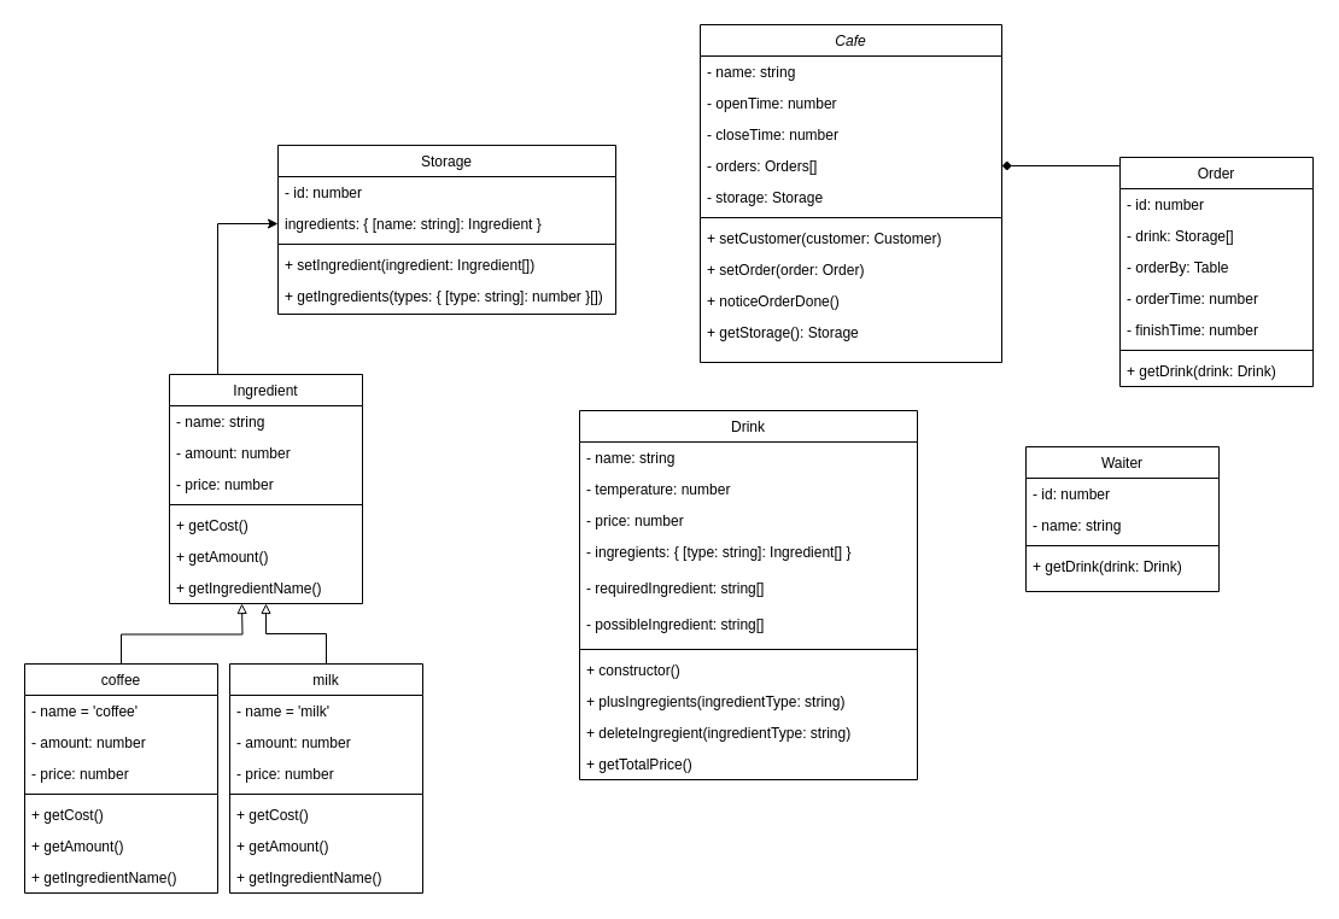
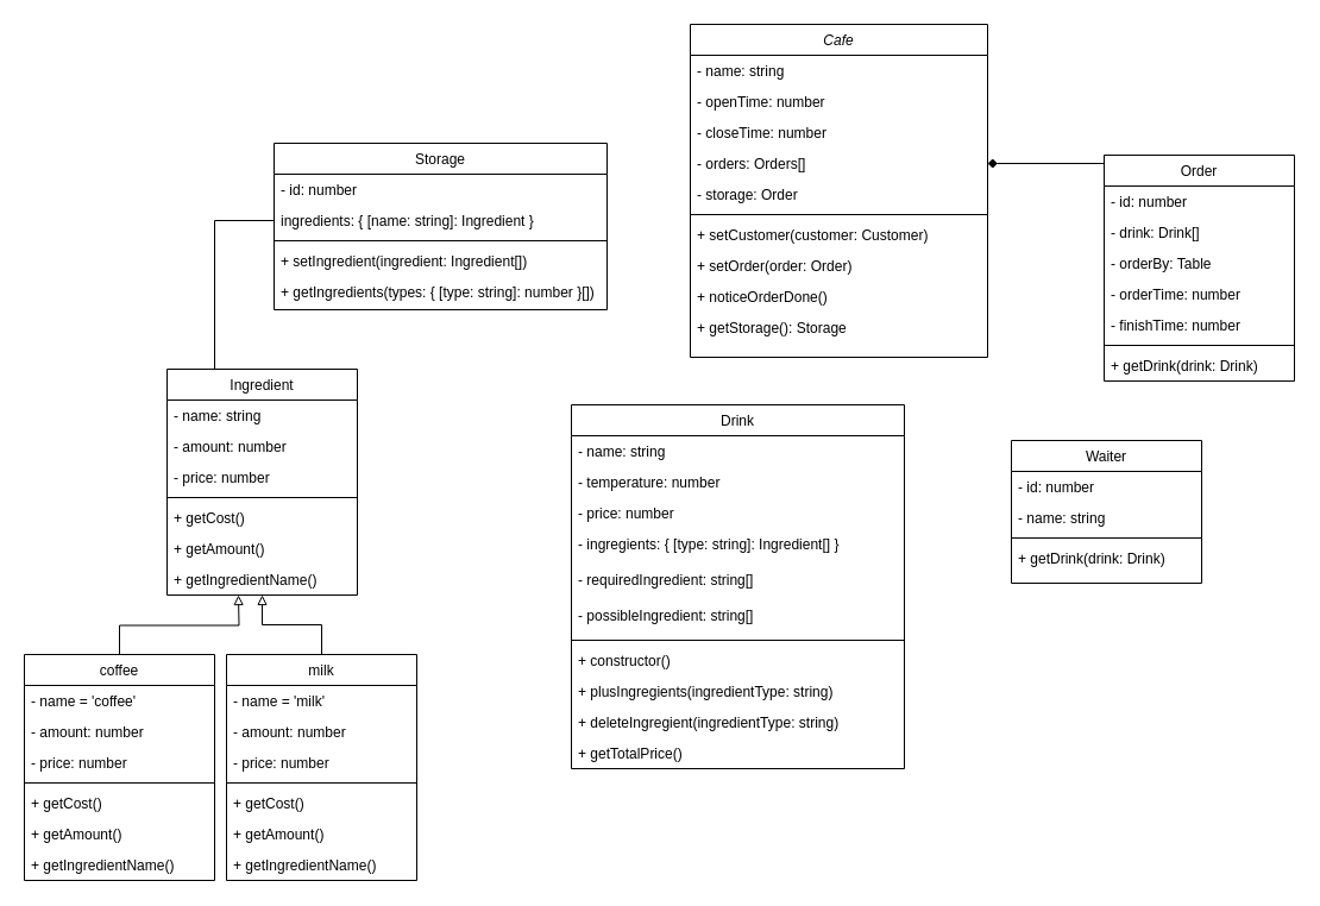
  <mxCell id="0" />
  <mxCell id="1" parent="0" />
  <mxCell id="2" value="Cafe" style="swimlane;fontStyle=2;align=center;verticalAlign=top;childLayout=stackLayout;horizontal=1;startSize=26;horizontalStack=0;resizeParent=1;resizeLast=0;collapsible=1;marginBottom=0;rounded=0;shadow=0;strokeWidth=1;" parent="1" vertex="1"><mxGeometry x="580" y="20" width="250" height="280" as="geometry"><mxRectangle x="230" y="140" width="160" height="26" as="alternateBounds" /></mxGeometry></mxCell>
  <mxCell id="3" value="- name: string" style="text;align=left;verticalAlign=top;spacingLeft=4;spacingRight=4;overflow=hidden;rotatable=0;points=[[0,0.5],[1,0.5]];portConstraint=eastwest;" parent="2" vertex="1"><mxGeometry y="26" width="250" height="26" as="geometry" /></mxCell>
  <mxCell id="4" value="- openTime: number" style="text;align=left;verticalAlign=top;spacingLeft=4;spacingRight=4;overflow=hidden;rotatable=0;points=[[0,0.5],[1,0.5]];portConstraint=eastwest;rounded=0;shadow=0;html=0;" parent="2" vertex="1"><mxGeometry y="52" width="250" height="26" as="geometry" /></mxCell>
  <mxCell id="5" value="- closeTime: number&#10;" style="text;align=left;verticalAlign=top;spacingLeft=4;spacingRight=4;overflow=hidden;rotatable=0;points=[[0,0.5],[1,0.5]];portConstraint=eastwest;rounded=0;shadow=0;html=0;" parent="2" vertex="1"><mxGeometry y="78" width="250" height="26" as="geometry" /></mxCell>
  <mxCell id="6" value="- orders: Orders[]" style="text;align=left;verticalAlign=top;spacingLeft=4;spacingRight=4;overflow=hidden;rotatable=0;points=[[0,0.5],[1,0.5]];portConstraint=eastwest;rounded=0;shadow=0;html=0;" vertex="1" parent="2"><mxGeometry y="104" width="250" height="26" as="geometry" /></mxCell>
- <mxCell id="7" value="- storage: Storage" style="text;align=left;verticalAlign=top;spacingLeft=4;spacingRight=4;overflow=hidden;rotatable=0;points=[[0,0.5],[1,0.5]];portConstraint=eastwest;rounded=0;shadow=0;html=0;" vertex="1" parent="2"><mxGeometry y="130" width="250" height="26" as="geometry" /></mxCell>
+ <mxCell id="7" value="- storage: Order" style="text;align=left;verticalAlign=top;spacingLeft=4;spacingRight=4;overflow=hidden;rotatable=0;points=[[0,0.5],[1,0.5]];portConstraint=eastwest;rounded=0;shadow=0;html=0;" vertex="1" parent="2"><mxGeometry y="130" width="250" height="26" as="geometry" /></mxCell>
  <mxCell id="8" value="" style="line;html=1;strokeWidth=1;align=left;verticalAlign=middle;spacingTop=-1;spacingLeft=3;spacingRight=3;rotatable=0;labelPosition=right;points=[];portConstraint=eastwest;" parent="2" vertex="1"><mxGeometry y="156" width="250" height="8" as="geometry" /></mxCell>
  <mxCell id="9" value="+ setCustomer(customer: Customer)" style="text;align=left;verticalAlign=top;spacingLeft=4;spacingRight=4;overflow=hidden;rotatable=0;points=[[0,0.5],[1,0.5]];portConstraint=eastwest;rounded=0;shadow=0;html=0;" vertex="1" parent="2"><mxGeometry y="164" width="250" height="26" as="geometry" /></mxCell>
  <mxCell id="10" value="+ setOrder(order: Order)" style="text;align=left;verticalAlign=top;spacingLeft=4;spacingRight=4;overflow=hidden;rotatable=0;points=[[0,0.5],[1,0.5]];portConstraint=eastwest;rounded=0;shadow=0;html=0;" vertex="1" parent="2"><mxGeometry y="190" width="250" height="26" as="geometry" /></mxCell>
  <mxCell id="11" value="+ noticeOrderDone()" style="text;align=left;verticalAlign=top;spacingLeft=4;spacingRight=4;overflow=hidden;rotatable=0;points=[[0,0.5],[1,0.5]];portConstraint=eastwest;rounded=0;shadow=0;html=0;" vertex="1" parent="2"><mxGeometry y="216" width="250" height="26" as="geometry" /></mxCell>
  <mxCell id="12" value="+ getStorage(): Storage" style="text;align=left;verticalAlign=top;spacingLeft=4;spacingRight=4;overflow=hidden;rotatable=0;points=[[0,0.5],[1,0.5]];portConstraint=eastwest;rounded=0;shadow=0;html=0;" vertex="1" parent="2"><mxGeometry y="242" width="250" height="26" as="geometry" /></mxCell>
  <mxCell id="13" style="edgeStyle=orthogonalEdgeStyle;rounded=0;orthogonalLoop=1;jettySize=auto;html=1;exitX=0;exitY=0;exitDx=0;exitDy=0;entryX=1;entryY=0.5;entryDx=0;entryDy=0;endArrow=diamond;" edge="1" parent="1" source="14" target="6"><mxGeometry relative="1" as="geometry"><Array as="points"><mxPoint x="928" y="137" /></Array></mxGeometry></mxCell>
  <mxCell id="14" value="Order" style="swimlane;fontStyle=0;align=center;verticalAlign=top;childLayout=stackLayout;horizontal=1;startSize=26;horizontalStack=0;resizeParent=1;resizeLast=0;collapsible=1;marginBottom=0;rounded=0;shadow=0;strokeWidth=1;" parent="1" vertex="1"><mxGeometry x="928" y="130" width="160" height="190" as="geometry"><mxRectangle x="550" y="140" width="160" height="26" as="alternateBounds" /></mxGeometry></mxCell>
  <mxCell id="15" value="- id: number" style="text;align=left;verticalAlign=top;spacingLeft=4;spacingRight=4;overflow=hidden;rotatable=0;points=[[0,0.5],[1,0.5]];portConstraint=eastwest;" parent="14" vertex="1"><mxGeometry y="26" width="160" height="26" as="geometry" /></mxCell>
- <mxCell id="16" value="- drink: Storage[]" style="text;align=left;verticalAlign=top;spacingLeft=4;spacingRight=4;overflow=hidden;rotatable=0;points=[[0,0.5],[1,0.5]];portConstraint=eastwest;rounded=0;shadow=0;html=0;" parent="14" vertex="1"><mxGeometry y="52" width="160" height="26" as="geometry" /></mxCell>
+ <mxCell id="16" value="- drink: Drink[]" style="text;align=left;verticalAlign=top;spacingLeft=4;spacingRight=4;overflow=hidden;rotatable=0;points=[[0,0.5],[1,0.5]];portConstraint=eastwest;rounded=0;shadow=0;html=0;" parent="14" vertex="1"><mxGeometry y="52" width="160" height="26" as="geometry" /></mxCell>
  <mxCell id="17" value="- orderBy: Table" style="text;align=left;verticalAlign=top;spacingLeft=4;spacingRight=4;overflow=hidden;rotatable=0;points=[[0,0.5],[1,0.5]];portConstraint=eastwest;rounded=0;shadow=0;html=0;" parent="14" vertex="1"><mxGeometry y="78" width="160" height="26" as="geometry" /></mxCell>
  <mxCell id="18" value="- orderTime: number" style="text;align=left;verticalAlign=top;spacingLeft=4;spacingRight=4;overflow=hidden;rotatable=0;points=[[0,0.5],[1,0.5]];portConstraint=eastwest;rounded=0;shadow=0;html=0;" parent="14" vertex="1"><mxGeometry y="104" width="160" height="26" as="geometry" /></mxCell>
  <mxCell id="19" value="- finishTime: number" style="text;align=left;verticalAlign=top;spacingLeft=4;spacingRight=4;overflow=hidden;rotatable=0;points=[[0,0.5],[1,0.5]];portConstraint=eastwest;rounded=0;shadow=0;html=0;" parent="14" vertex="1"><mxGeometry y="130" width="160" height="26" as="geometry" /></mxCell>
  <mxCell id="20" value="" style="line;html=1;strokeWidth=1;align=left;verticalAlign=middle;spacingTop=-1;spacingLeft=3;spacingRight=3;rotatable=0;labelPosition=right;points=[];portConstraint=eastwest;" parent="14" vertex="1"><mxGeometry y="156" width="160" height="8" as="geometry" /></mxCell>
  <mxCell id="21" value="+ getDrink(drink: Drink)" style="text;align=left;verticalAlign=top;spacingLeft=4;spacingRight=4;overflow=hidden;rotatable=0;points=[[0,0.5],[1,0.5]];portConstraint=eastwest;" vertex="1" parent="14"><mxGeometry y="164" width="160" height="26" as="geometry" /></mxCell>
- <mxCell id="22" style="edgeStyle=orthogonalEdgeStyle;rounded=0;orthogonalLoop=1;jettySize=auto;html=1;exitX=0.25;exitY=0;exitDx=0;exitDy=0;entryX=0;entryY=0.5;entryDx=0;entryDy=0;" edge="1" parent="1" source="23" target="45"><mxGeometry relative="1" as="geometry" /></mxCell>
+ <mxCell id="22" style="edgeStyle=orthogonalEdgeStyle;rounded=0;orthogonalLoop=1;jettySize=auto;html=1;exitX=0.25;exitY=0;exitDx=0;exitDy=0;entryX=0;entryY=0.5;entryDx=0;entryDy=0;endArrow=none;" edge="1" parent="1" source="23" target="45"><mxGeometry relative="1" as="geometry" /></mxCell>
  <mxCell id="23" value="Ingredient" style="swimlane;fontStyle=0;align=center;verticalAlign=top;childLayout=stackLayout;horizontal=1;startSize=26;horizontalStack=0;resizeParent=1;resizeLast=0;collapsible=1;marginBottom=0;rounded=0;shadow=0;strokeWidth=1;" vertex="1" parent="1"><mxGeometry x="140" y="310" width="160" height="190" as="geometry"><mxRectangle x="550" y="140" width="160" height="26" as="alternateBounds" /></mxGeometry></mxCell>
  <mxCell id="24" value="- name: string" style="text;align=left;verticalAlign=top;spacingLeft=4;spacingRight=4;overflow=hidden;rotatable=0;points=[[0,0.5],[1,0.5]];portConstraint=eastwest;" vertex="1" parent="23"><mxGeometry y="26" width="160" height="26" as="geometry" /></mxCell>
  <mxCell id="25" value="- amount: number" style="text;align=left;verticalAlign=top;spacingLeft=4;spacingRight=4;overflow=hidden;rotatable=0;points=[[0,0.5],[1,0.5]];portConstraint=eastwest;rounded=0;shadow=0;html=0;" vertex="1" parent="23"><mxGeometry y="52" width="160" height="26" as="geometry" /></mxCell>
  <mxCell id="26" value="- price: number" style="text;align=left;verticalAlign=top;spacingLeft=4;spacingRight=4;overflow=hidden;rotatable=0;points=[[0,0.5],[1,0.5]];portConstraint=eastwest;rounded=0;shadow=0;html=0;" vertex="1" parent="23"><mxGeometry y="78" width="160" height="26" as="geometry" /></mxCell>
  <mxCell id="27" value="" style="line;html=1;strokeWidth=1;align=left;verticalAlign=middle;spacingTop=-1;spacingLeft=3;spacingRight=3;rotatable=0;labelPosition=right;points=[];portConstraint=eastwest;" vertex="1" parent="23"><mxGeometry y="104" width="160" height="8" as="geometry" /></mxCell>
  <mxCell id="28" value="+ getCost()" style="text;align=left;verticalAlign=top;spacingLeft=4;spacingRight=4;overflow=hidden;rotatable=0;points=[[0,0.5],[1,0.5]];portConstraint=eastwest;" vertex="1" parent="23"><mxGeometry y="112" width="160" height="26" as="geometry" /></mxCell>
  <mxCell id="29" value="+ getAmount()" style="text;align=left;verticalAlign=top;spacingLeft=4;spacingRight=4;overflow=hidden;rotatable=0;points=[[0,0.5],[1,0.5]];portConstraint=eastwest;" vertex="1" parent="23"><mxGeometry y="138" width="160" height="26" as="geometry" /></mxCell>
  <mxCell id="30" value="+ getIngredientName()" style="text;align=left;verticalAlign=top;spacingLeft=4;spacingRight=4;overflow=hidden;rotatable=0;points=[[0,0.5],[1,0.5]];portConstraint=eastwest;" vertex="1" parent="23"><mxGeometry y="164" width="160" height="26" as="geometry" /></mxCell>
  <mxCell id="31" value="Drink" style="swimlane;fontStyle=0;align=center;verticalAlign=top;childLayout=stackLayout;horizontal=1;startSize=26;horizontalStack=0;resizeParent=1;resizeLast=0;collapsible=1;marginBottom=0;rounded=0;shadow=0;strokeWidth=1;" vertex="1" parent="1"><mxGeometry x="480" y="340" width="280" height="306" as="geometry"><mxRectangle x="550" y="140" width="160" height="26" as="alternateBounds" /></mxGeometry></mxCell>
  <mxCell id="32" value="- name: string" style="text;align=left;verticalAlign=top;spacingLeft=4;spacingRight=4;overflow=hidden;rotatable=0;points=[[0,0.5],[1,0.5]];portConstraint=eastwest;" vertex="1" parent="31"><mxGeometry y="26" width="280" height="26" as="geometry" /></mxCell>
  <mxCell id="33" value="- temperature: number" style="text;align=left;verticalAlign=top;spacingLeft=4;spacingRight=4;overflow=hidden;rotatable=0;points=[[0,0.5],[1,0.5]];portConstraint=eastwest;rounded=0;shadow=0;html=0;" vertex="1" parent="31"><mxGeometry y="52" width="280" height="26" as="geometry" /></mxCell>
  <mxCell id="34" value="- price: number" style="text;align=left;verticalAlign=top;spacingLeft=4;spacingRight=4;overflow=hidden;rotatable=0;points=[[0,0.5],[1,0.5]];portConstraint=eastwest;rounded=0;shadow=0;html=0;" vertex="1" parent="31"><mxGeometry y="78" width="280" height="26" as="geometry" /></mxCell>
  <mxCell id="35" value="- ingregients: { [type: string]: Ingredient[] }" style="text;align=left;verticalAlign=top;spacingLeft=4;spacingRight=4;overflow=hidden;rotatable=0;points=[[0,0.5],[1,0.5]];portConstraint=eastwest;rounded=0;shadow=0;html=0;" vertex="1" parent="31"><mxGeometry y="104" width="280" height="30" as="geometry" /></mxCell>
  <mxCell id="36" value="- requiredIngredient: string[]" style="text;align=left;verticalAlign=top;spacingLeft=4;spacingRight=4;overflow=hidden;rotatable=0;points=[[0,0.5],[1,0.5]];portConstraint=eastwest;rounded=0;shadow=0;html=0;" vertex="1" parent="31"><mxGeometry y="134" width="280" height="30" as="geometry" /></mxCell>
  <mxCell id="37" value="- possibleIngredient: string[]" style="text;align=left;verticalAlign=top;spacingLeft=4;spacingRight=4;overflow=hidden;rotatable=0;points=[[0,0.5],[1,0.5]];portConstraint=eastwest;rounded=0;shadow=0;html=0;" vertex="1" parent="31"><mxGeometry y="164" width="280" height="30" as="geometry" /></mxCell>
  <mxCell id="38" value="" style="line;html=1;strokeWidth=1;align=left;verticalAlign=middle;spacingTop=-1;spacingLeft=3;spacingRight=3;rotatable=0;labelPosition=right;points=[];portConstraint=eastwest;" vertex="1" parent="31"><mxGeometry y="194" width="280" height="8" as="geometry" /></mxCell>
  <mxCell id="39" value="+ constructor()" style="text;align=left;verticalAlign=top;spacingLeft=4;spacingRight=4;overflow=hidden;rotatable=0;points=[[0,0.5],[1,0.5]];portConstraint=eastwest;" vertex="1" parent="31"><mxGeometry y="202" width="280" height="26" as="geometry" /></mxCell>
  <mxCell id="40" value="+ plusIngregients(ingredientType: string)" style="text;align=left;verticalAlign=top;spacingLeft=4;spacingRight=4;overflow=hidden;rotatable=0;points=[[0,0.5],[1,0.5]];portConstraint=eastwest;" vertex="1" parent="31"><mxGeometry y="228" width="280" height="26" as="geometry" /></mxCell>
  <mxCell id="41" value="+ deleteIngregient(ingredientType: string)" style="text;align=left;verticalAlign=top;spacingLeft=4;spacingRight=4;overflow=hidden;rotatable=0;points=[[0,0.5],[1,0.5]];portConstraint=eastwest;" vertex="1" parent="31"><mxGeometry y="254" width="280" height="26" as="geometry" /></mxCell>
  <mxCell id="42" value="+ getTotalPrice()" style="text;align=left;verticalAlign=top;spacingLeft=4;spacingRight=4;overflow=hidden;rotatable=0;points=[[0,0.5],[1,0.5]];portConstraint=eastwest;" vertex="1" parent="31"><mxGeometry y="280" width="280" height="26" as="geometry" /></mxCell>
  <mxCell id="43" value="Storage" style="swimlane;fontStyle=0;align=center;verticalAlign=top;childLayout=stackLayout;horizontal=1;startSize=26;horizontalStack=0;resizeParent=1;resizeLast=0;collapsible=1;marginBottom=0;rounded=0;shadow=0;strokeWidth=1;" vertex="1" parent="1"><mxGeometry x="230" y="120" width="280" height="140" as="geometry"><mxRectangle x="550" y="140" width="160" height="26" as="alternateBounds" /></mxGeometry></mxCell>
  <mxCell id="44" value="- id: number" style="text;align=left;verticalAlign=top;spacingLeft=4;spacingRight=4;overflow=hidden;rotatable=0;points=[[0,0.5],[1,0.5]];portConstraint=eastwest;" vertex="1" parent="43"><mxGeometry y="26" width="280" height="26" as="geometry" /></mxCell>
  <mxCell id="45" value="ingredients: { [name: string]: Ingredient }" style="text;align=left;verticalAlign=top;spacingLeft=4;spacingRight=4;overflow=hidden;rotatable=0;points=[[0,0.5],[1,0.5]];portConstraint=eastwest;rounded=0;shadow=0;html=0;" vertex="1" parent="43"><mxGeometry y="52" width="280" height="26" as="geometry" /></mxCell>
  <mxCell id="46" value="" style="line;html=1;strokeWidth=1;align=left;verticalAlign=middle;spacingTop=-1;spacingLeft=3;spacingRight=3;rotatable=0;labelPosition=right;points=[];portConstraint=eastwest;" vertex="1" parent="43"><mxGeometry y="78" width="280" height="8" as="geometry" /></mxCell>
  <mxCell id="47" value="+ setIngredient(ingredient: Ingredient[])" style="text;align=left;verticalAlign=top;spacingLeft=4;spacingRight=4;overflow=hidden;rotatable=0;points=[[0,0.5],[1,0.5]];portConstraint=eastwest;" vertex="1" parent="43"><mxGeometry y="86" width="280" height="26" as="geometry" /></mxCell>
  <mxCell id="48" value="+ getIngredients(types: { [type: string]: number }[])" style="text;align=left;verticalAlign=top;spacingLeft=4;spacingRight=4;overflow=hidden;rotatable=0;points=[[0,0.5],[1,0.5]];portConstraint=eastwest;" vertex="1" parent="43"><mxGeometry y="112" width="280" height="26" as="geometry" /></mxCell>
  <mxCell id="49" style="edgeStyle=orthogonalEdgeStyle;rounded=0;orthogonalLoop=1;jettySize=auto;html=1;exitX=0.5;exitY=0;exitDx=0;exitDy=0;endArrow=block;endFill=0;" edge="1" parent="1" source="50"><mxGeometry relative="1" as="geometry"><mxPoint x="200" y="500" as="targetPoint" /></mxGeometry></mxCell>
  <mxCell id="50" value="coffee" style="swimlane;fontStyle=0;align=center;verticalAlign=top;childLayout=stackLayout;horizontal=1;startSize=26;horizontalStack=0;resizeParent=1;resizeLast=0;collapsible=1;marginBottom=0;rounded=0;shadow=0;strokeWidth=1;" vertex="1" parent="1"><mxGeometry x="20" y="550" width="160" height="190" as="geometry"><mxRectangle x="550" y="140" width="160" height="26" as="alternateBounds" /></mxGeometry></mxCell>
  <mxCell id="51" value="- name = 'coffee'" style="text;align=left;verticalAlign=top;spacingLeft=4;spacingRight=4;overflow=hidden;rotatable=0;points=[[0,0.5],[1,0.5]];portConstraint=eastwest;" vertex="1" parent="50"><mxGeometry y="26" width="160" height="26" as="geometry" /></mxCell>
  <mxCell id="52" value="- amount: number" style="text;align=left;verticalAlign=top;spacingLeft=4;spacingRight=4;overflow=hidden;rotatable=0;points=[[0,0.5],[1,0.5]];portConstraint=eastwest;rounded=0;shadow=0;html=0;" vertex="1" parent="50"><mxGeometry y="52" width="160" height="26" as="geometry" /></mxCell>
  <mxCell id="53" value="- price: number" style="text;align=left;verticalAlign=top;spacingLeft=4;spacingRight=4;overflow=hidden;rotatable=0;points=[[0,0.5],[1,0.5]];portConstraint=eastwest;rounded=0;shadow=0;html=0;" vertex="1" parent="50"><mxGeometry y="78" width="160" height="26" as="geometry" /></mxCell>
  <mxCell id="54" value="" style="line;html=1;strokeWidth=1;align=left;verticalAlign=middle;spacingTop=-1;spacingLeft=3;spacingRight=3;rotatable=0;labelPosition=right;points=[];portConstraint=eastwest;" vertex="1" parent="50"><mxGeometry y="104" width="160" height="8" as="geometry" /></mxCell>
  <mxCell id="55" value="+ getCost()" style="text;align=left;verticalAlign=top;spacingLeft=4;spacingRight=4;overflow=hidden;rotatable=0;points=[[0,0.5],[1,0.5]];portConstraint=eastwest;" vertex="1" parent="50"><mxGeometry y="112" width="160" height="26" as="geometry" /></mxCell>
  <mxCell id="56" value="+ getAmount()" style="text;align=left;verticalAlign=top;spacingLeft=4;spacingRight=4;overflow=hidden;rotatable=0;points=[[0,0.5],[1,0.5]];portConstraint=eastwest;" vertex="1" parent="50"><mxGeometry y="138" width="160" height="26" as="geometry" /></mxCell>
  <mxCell id="57" value="+ getIngredientName()" style="text;align=left;verticalAlign=top;spacingLeft=4;spacingRight=4;overflow=hidden;rotatable=0;points=[[0,0.5],[1,0.5]];portConstraint=eastwest;" vertex="1" parent="50"><mxGeometry y="164" width="160" height="26" as="geometry" /></mxCell>
  <mxCell id="58" style="edgeStyle=orthogonalEdgeStyle;rounded=0;orthogonalLoop=1;jettySize=auto;html=1;exitX=0.5;exitY=0;exitDx=0;exitDy=0;entryX=0.5;entryY=1;entryDx=0;entryDy=0;entryPerimeter=0;endArrow=block;endFill=0;" edge="1" parent="1" source="59" target="30"><mxGeometry relative="1" as="geometry" /></mxCell>
  <mxCell id="59" value="milk" style="swimlane;fontStyle=0;align=center;verticalAlign=top;childLayout=stackLayout;horizontal=1;startSize=26;horizontalStack=0;resizeParent=1;resizeLast=0;collapsible=1;marginBottom=0;rounded=0;shadow=0;strokeWidth=1;" vertex="1" parent="1"><mxGeometry x="190" y="550" width="160" height="190" as="geometry"><mxRectangle x="550" y="140" width="160" height="26" as="alternateBounds" /></mxGeometry></mxCell>
  <mxCell id="60" value="- name = 'milk'" style="text;align=left;verticalAlign=top;spacingLeft=4;spacingRight=4;overflow=hidden;rotatable=0;points=[[0,0.5],[1,0.5]];portConstraint=eastwest;" vertex="1" parent="59"><mxGeometry y="26" width="160" height="26" as="geometry" /></mxCell>
  <mxCell id="61" value="- amount: number" style="text;align=left;verticalAlign=top;spacingLeft=4;spacingRight=4;overflow=hidden;rotatable=0;points=[[0,0.5],[1,0.5]];portConstraint=eastwest;rounded=0;shadow=0;html=0;" vertex="1" parent="59"><mxGeometry y="52" width="160" height="26" as="geometry" /></mxCell>
  <mxCell id="62" value="- price: number" style="text;align=left;verticalAlign=top;spacingLeft=4;spacingRight=4;overflow=hidden;rotatable=0;points=[[0,0.5],[1,0.5]];portConstraint=eastwest;rounded=0;shadow=0;html=0;" vertex="1" parent="59"><mxGeometry y="78" width="160" height="26" as="geometry" /></mxCell>
  <mxCell id="63" value="" style="line;html=1;strokeWidth=1;align=left;verticalAlign=middle;spacingTop=-1;spacingLeft=3;spacingRight=3;rotatable=0;labelPosition=right;points=[];portConstraint=eastwest;" vertex="1" parent="59"><mxGeometry y="104" width="160" height="8" as="geometry" /></mxCell>
  <mxCell id="64" value="+ getCost()" style="text;align=left;verticalAlign=top;spacingLeft=4;spacingRight=4;overflow=hidden;rotatable=0;points=[[0,0.5],[1,0.5]];portConstraint=eastwest;" vertex="1" parent="59"><mxGeometry y="112" width="160" height="26" as="geometry" /></mxCell>
  <mxCell id="65" value="+ getAmount()" style="text;align=left;verticalAlign=top;spacingLeft=4;spacingRight=4;overflow=hidden;rotatable=0;points=[[0,0.5],[1,0.5]];portConstraint=eastwest;" vertex="1" parent="59"><mxGeometry y="138" width="160" height="26" as="geometry" /></mxCell>
  <mxCell id="66" value="+ getIngredientName()" style="text;align=left;verticalAlign=top;spacingLeft=4;spacingRight=4;overflow=hidden;rotatable=0;points=[[0,0.5],[1,0.5]];portConstraint=eastwest;" vertex="1" parent="59"><mxGeometry y="164" width="160" height="26" as="geometry" /></mxCell>
  <mxCell id="67" value="Waiter" style="swimlane;fontStyle=0;align=center;verticalAlign=top;childLayout=stackLayout;horizontal=1;startSize=26;horizontalStack=0;resizeParent=1;resizeLast=0;collapsible=1;marginBottom=0;rounded=0;shadow=0;strokeWidth=1;" vertex="1" parent="1"><mxGeometry x="850" y="370" width="160" height="120" as="geometry"><mxRectangle x="550" y="140" width="160" height="26" as="alternateBounds" /></mxGeometry></mxCell>
  <mxCell id="68" value="- id: number" style="text;align=left;verticalAlign=top;spacingLeft=4;spacingRight=4;overflow=hidden;rotatable=0;points=[[0,0.5],[1,0.5]];portConstraint=eastwest;" vertex="1" parent="67"><mxGeometry y="26" width="160" height="26" as="geometry" /></mxCell>
  <mxCell id="69" value="- name: string" style="text;align=left;verticalAlign=top;spacingLeft=4;spacingRight=4;overflow=hidden;rotatable=0;points=[[0,0.5],[1,0.5]];portConstraint=eastwest;rounded=0;shadow=0;html=0;" vertex="1" parent="67"><mxGeometry y="52" width="160" height="26" as="geometry" /></mxCell>
  <mxCell id="70" value="" style="line;html=1;strokeWidth=1;align=left;verticalAlign=middle;spacingTop=-1;spacingLeft=3;spacingRight=3;rotatable=0;labelPosition=right;points=[];portConstraint=eastwest;" vertex="1" parent="67"><mxGeometry y="78" width="160" height="8" as="geometry" /></mxCell>
  <mxCell id="71" value="+ getDrink(drink: Drink)" style="text;align=left;verticalAlign=top;spacingLeft=4;spacingRight=4;overflow=hidden;rotatable=0;points=[[0,0.5],[1,0.5]];portConstraint=eastwest;" vertex="1" parent="67"><mxGeometry y="86" width="160" height="26" as="geometry" /></mxCell>
